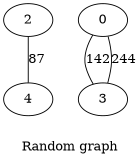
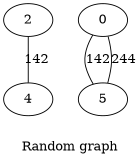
  graph {
    label="Random graph"
    2
    4
    n3 [label=0]
-   3
-   2 -- 4 [label=87]
+   3 [label=5]
+   2 -- 4 [label=142]
    n3 -- 3 [label=142]
    3 -- n3 [label=244]
  }
